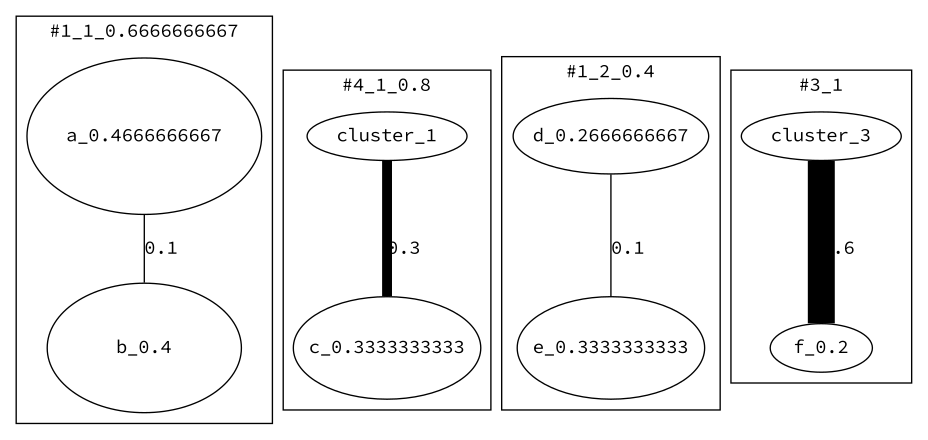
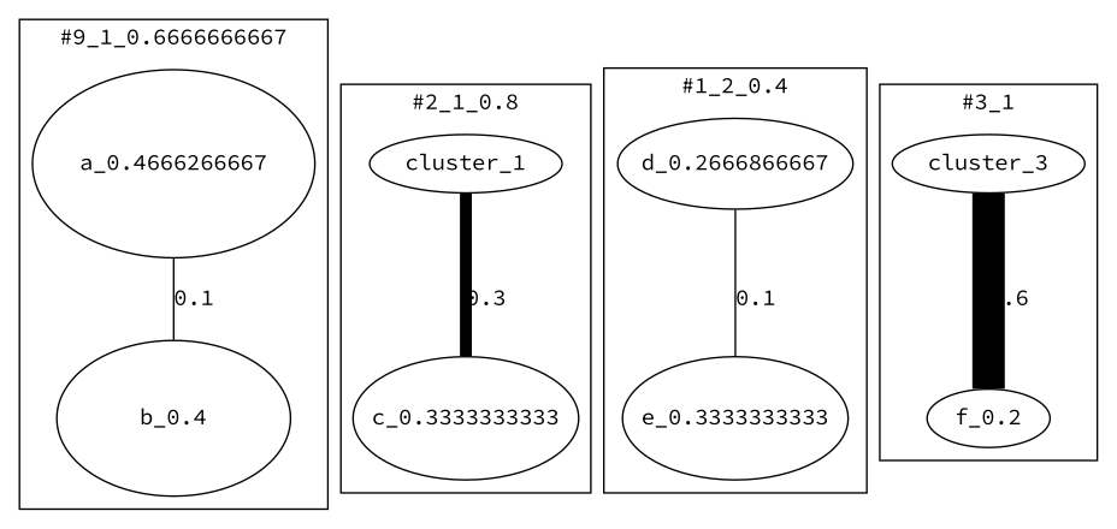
  digraph {
    fontname="Source Code Pro"
    node [fontname="Source Code Pro" style="setlinewidth(1)"]
    edge [dir=none fontname="Source Code Pro" style="setlinewidth(1)"]
-   n1 [height=1.6111111115 label="a_0.4666666667" width=2.4166666672500003]
+   n1 [height=1.6111111115 label="a_0.4666266667" width=2.4166666672500003]
    n2 [height=1.333333333 label="b_0.4" width=1.9999999995]
    n3 [height=1.0555555555 label="c_0.3333333333" width=1.5833333332500001]
    cluster_1 [style=""]
-   n5 [height=0.777777778 label="d_0.2666666667" width=1.166666667]
+   n5 [height=0.777777778 label="d_0.2666866667" width=1.166666667]
    n6 [height=1.0555555555 label="e_0.3333333333" width=1.5833333332500001]
    cluster_3 [style=""]
    n8 [height=0.5 label="f_0.2" width=0.75]
    subgraph cluster_1 {
-     label="#1_1_0.6666666667"
+     label="#9_1_0.6666666667"
      n1
      n2
    }
    subgraph cluster_2 {
-     label="#4_1_0.8"
+     label="#2_1_0.8"
      n3
      cluster_1
    }
    subgraph cluster_3 {
      label="#1_2_0.4"
      n5
      n6
    }
    subgraph cluster_4 {
      label="#3_1"
      cluster_3
      n8
    }
    n1 -> n2 [label=0.1]
    cluster_1 -> n3 [label=0.3 style="setlinewidth(7.333333333)"]
    n5 -> n6 [label=0.1]
    cluster_3 -> n8 [label=0.6 style="setlinewidth(20)"]
  }
